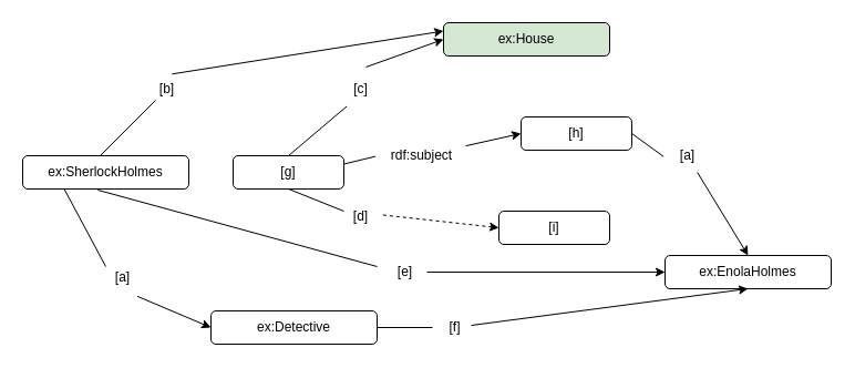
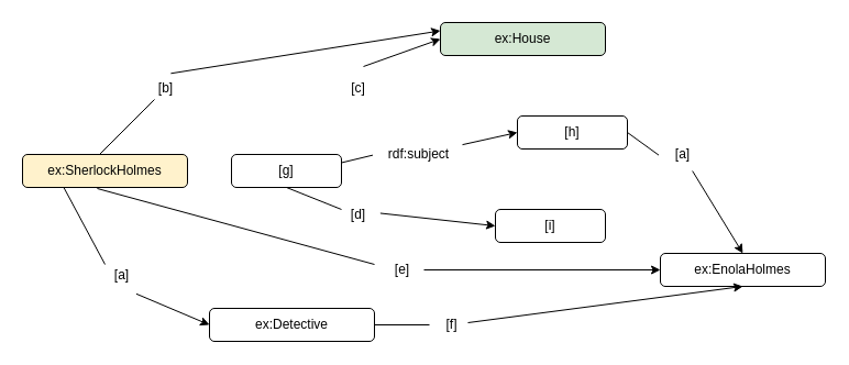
  <mxCell id="0" />
  <mxCell id="1" parent="0" />
- <mxCell id="2" value="ex:SherlockHolmes" style="rounded=1;whiteSpace=wrap;html=1;" parent="1" vertex="1"><mxGeometry x="20" y="140" width="150" height="30" as="geometry" /></mxCell>
+ <mxCell id="2" value="ex:SherlockHolmes" style="rounded=1;whiteSpace=wrap;html=1;fillColor=#fff2cc;" parent="1" vertex="1"><mxGeometry x="20" y="140" width="150" height="30" as="geometry" /></mxCell>
  <mxCell id="3" value="ex:EnolaHolmes" style="rounded=1;whiteSpace=wrap;html=1;" parent="1" vertex="1"><mxGeometry x="600" y="230" width="150" height="30" as="geometry" /></mxCell>
  <mxCell id="4" value="ex:Detective" style="rounded=1;whiteSpace=wrap;html=1;" parent="1" vertex="1"><mxGeometry x="190" y="280" width="150" height="30" as="geometry" /></mxCell>
  <mxCell id="5" value="ex:House" style="rounded=1;whiteSpace=wrap;html=1;fillColor=#d5e8d4;" parent="1" vertex="1"><mxGeometry x="400" y="20" width="150" height="30" as="geometry" /></mxCell>
  <mxCell id="6" value="[g]" style="rounded=1;whiteSpace=wrap;html=1;" parent="1" vertex="1"><mxGeometry x="210" y="140" width="100" height="30" as="geometry" /></mxCell>
  <mxCell id="7" value="[h]" style="rounded=1;whiteSpace=wrap;html=1;" parent="1" vertex="1"><mxGeometry x="470" y="105" width="100" height="30" as="geometry" /></mxCell>
  <mxCell id="8" value="[i]" style="rounded=1;whiteSpace=wrap;html=1;" parent="1" vertex="1"><mxGeometry x="450" y="190" width="100" height="30" as="geometry" /></mxCell>
  <mxCell id="9" value="" style="endArrow=none;html=1;rounded=0;" parent="1" edge="1"><mxGeometry width="50" height="50" relative="1" as="geometry"><mxPoint x="90" y="140" as="sourcePoint" /><mxPoint x="140" y="90" as="targetPoint" /></mxGeometry></mxCell>
  <mxCell id="10" value="" style="endArrow=none;html=1;rounded=0;exitX=0.453;exitY=1.033;exitDx=0;exitDy=0;exitPerimeter=0;" parent="1" source="2" edge="1"><mxGeometry width="50" height="50" relative="1" as="geometry"><mxPoint x="150" y="250" as="sourcePoint" /><mxPoint x="340" y="240" as="targetPoint" /></mxGeometry></mxCell>
  <mxCell id="11" value="[e]" style="text;html=1;align=center;verticalAlign=middle;resizable=0;points=[];autosize=1;strokeColor=none;fillColor=none;" parent="1" vertex="1"><mxGeometry x="345" y="230" width="40" height="30" as="geometry" /></mxCell>
  <mxCell id="12" value="" style="endArrow=classic;html=1;rounded=0;entryX=0;entryY=0.5;entryDx=0;entryDy=0;" parent="1" source="11" target="3" edge="1"><mxGeometry width="50" height="50" relative="1" as="geometry"><mxPoint x="440" y="310" as="sourcePoint" /><mxPoint x="490" y="260" as="targetPoint" /></mxGeometry></mxCell>
  <mxCell id="13" value="" style="endArrow=none;html=1;rounded=0;exitX=1;exitY=0.5;exitDx=0;exitDy=0;entryX=-0.037;entryY=0.521;entryDx=0;entryDy=0;entryPerimeter=0;" parent="1" source="7" target="14" edge="1"><mxGeometry width="50" height="50" relative="1" as="geometry"><mxPoint x="540" y="160" as="sourcePoint" /><mxPoint x="540" y="145" as="targetPoint" /></mxGeometry></mxCell>
  <mxCell id="14" value="[a]" style="text;html=1;align=center;verticalAlign=middle;resizable=0;points=[];autosize=1;strokeColor=none;fillColor=none;" parent="1" vertex="1"><mxGeometry x="600" y="125" width="40" height="30" as="geometry" /></mxCell>
  <mxCell id="15" value="" style="endArrow=classic;html=1;rounded=0;entryX=0.5;entryY=0;entryDx=0;entryDy=0;" parent="1" source="14" target="3" edge="1"><mxGeometry width="50" height="50" relative="1" as="geometry"><mxPoint x="400" y="240" as="sourcePoint" /><mxPoint x="450" y="190" as="targetPoint" /></mxGeometry></mxCell>
- <mxCell id="16" value="" style="endArrow=none;html=1;rounded=0;exitX=0.5;exitY=0;exitDx=0;exitDy=0;entryX=0.189;entryY=1.017;entryDx=0;entryDy=0;entryPerimeter=0;" parent="1" source="6" target="18" edge="1"><mxGeometry width="50" height="50" relative="1" as="geometry"><mxPoint x="280" y="130" as="sourcePoint" /><mxPoint x="320" y="90" as="targetPoint" /></mxGeometry></mxCell>
  <mxCell id="17" value="" style="endArrow=classic;html=1;rounded=0;entryX=0;entryY=0.5;entryDx=0;entryDy=0;" parent="1" target="5" edge="1"><mxGeometry width="50" height="50" relative="1" as="geometry"><mxPoint x="330" y="60" as="sourcePoint" /><mxPoint x="400" y="30" as="targetPoint" /></mxGeometry></mxCell>
  <mxCell id="18" value="[c]" style="text;html=1;align=center;verticalAlign=middle;resizable=0;points=[];autosize=1;strokeColor=none;fillColor=none;" parent="1" vertex="1"><mxGeometry x="305" y="65" width="40" height="30" as="geometry" /></mxCell>
  <mxCell id="19" value="" style="endArrow=classic;html=1;rounded=0;exitX=0.622;exitY=0.043;exitDx=0;exitDy=0;exitPerimeter=0;entryX=0;entryY=0.25;entryDx=0;entryDy=0;" parent="1" source="20" target="5" edge="1"><mxGeometry width="50" height="50" relative="1" as="geometry"><mxPoint x="200" y="70" as="sourcePoint" /><mxPoint x="250" y="20" as="targetPoint" /></mxGeometry></mxCell>
  <mxCell id="20" value="[b]" style="text;html=1;align=center;verticalAlign=middle;resizable=0;points=[];autosize=1;strokeColor=none;fillColor=none;" parent="1" vertex="1"><mxGeometry x="130" y="65" width="40" height="30" as="geometry" /></mxCell>
  <mxCell id="21" value="" style="endArrow=none;html=1;rounded=0;exitX=1;exitY=0.25;exitDx=0;exitDy=0;entryX=-0.019;entryY=0.521;entryDx=0;entryDy=0;entryPerimeter=0;" parent="1" source="6" target="22" edge="1"><mxGeometry width="50" height="50" relative="1" as="geometry"><mxPoint x="350" y="140" as="sourcePoint" /><mxPoint x="340" y="140" as="targetPoint" /></mxGeometry></mxCell>
  <mxCell id="22" value="rdf:subject" style="text;html=1;align=center;verticalAlign=middle;resizable=0;points=[];autosize=1;strokeColor=none;fillColor=none;" parent="1" vertex="1"><mxGeometry x="340" y="125" width="80" height="30" as="geometry" /></mxCell>
  <mxCell id="23" value="" style="endArrow=classic;html=1;rounded=0;entryX=0;entryY=0.5;entryDx=0;entryDy=0;" parent="1" source="22" target="7" edge="1"><mxGeometry width="50" height="50" relative="1" as="geometry"><mxPoint x="400" y="120" as="sourcePoint" /><mxPoint x="450" y="70" as="targetPoint" /></mxGeometry></mxCell>
  <mxCell id="24" value="" style="endArrow=none;html=1;rounded=0;exitX=0.5;exitY=1;exitDx=0;exitDy=0;" parent="1" source="6" edge="1"><mxGeometry width="50" height="50" relative="1" as="geometry"><mxPoint x="330" y="210" as="sourcePoint" /><mxPoint x="310" y="190" as="targetPoint" /></mxGeometry></mxCell>
  <mxCell id="25" value="[d]" style="text;html=1;align=center;verticalAlign=middle;resizable=0;points=[];autosize=1;strokeColor=none;fillColor=none;" parent="1" vertex="1"><mxGeometry x="305" y="180" width="40" height="30" as="geometry" /></mxCell>
- <mxCell id="26" value="" style="endArrow=classic;html=1;rounded=0;exitX=1.009;exitY=0.449;exitDx=0;exitDy=0;exitPerimeter=0;entryX=0;entryY=0.5;entryDx=0;entryDy=0;dashed=1;" parent="1" source="25" target="8" edge="1"><mxGeometry width="50" height="50" relative="1" as="geometry"><mxPoint x="370" y="210" as="sourcePoint" /><mxPoint x="420" y="160" as="targetPoint" /></mxGeometry></mxCell>
+ <mxCell id="26" value="" style="endArrow=classic;html=1;rounded=0;exitX=1.009;exitY=0.449;exitDx=0;exitDy=0;exitPerimeter=0;entryX=0;entryY=0.5;entryDx=0;entryDy=0;" parent="1" source="25" target="8" edge="1"><mxGeometry width="50" height="50" relative="1" as="geometry"><mxPoint x="370" y="210" as="sourcePoint" /><mxPoint x="420" y="160" as="targetPoint" /></mxGeometry></mxCell>
  <mxCell id="27" value="" style="endArrow=none;html=1;rounded=0;entryX=0.25;entryY=1;entryDx=0;entryDy=0;" parent="1" target="2" edge="1"><mxGeometry width="50" height="50" relative="1" as="geometry"><mxPoint x="95" y="240" as="sourcePoint" /><mxPoint x="100" y="200" as="targetPoint" /></mxGeometry></mxCell>
  <mxCell id="28" value="[a]" style="text;html=1;align=center;verticalAlign=middle;resizable=0;points=[];autosize=1;strokeColor=none;fillColor=none;" parent="1" vertex="1"><mxGeometry x="90" y="235" width="40" height="30" as="geometry" /></mxCell>
  <mxCell id="29" value="" style="endArrow=classic;html=1;rounded=0;exitX=0.837;exitY=1.06;exitDx=0;exitDy=0;exitPerimeter=0;entryX=0;entryY=0.5;entryDx=0;entryDy=0;" parent="1" source="28" target="4" edge="1"><mxGeometry width="50" height="50" relative="1" as="geometry"><mxPoint x="135" y="280" as="sourcePoint" /><mxPoint x="185" y="230" as="targetPoint" /></mxGeometry></mxCell>
  <mxCell id="30" value="" style="endArrow=none;html=1;rounded=0;exitX=1;exitY=0.5;exitDx=0;exitDy=0;" parent="1" source="4" edge="1"><mxGeometry width="50" height="50" relative="1" as="geometry"><mxPoint x="370" y="330" as="sourcePoint" /><mxPoint x="390" y="295" as="targetPoint" /></mxGeometry></mxCell>
  <mxCell id="31" value="[f]" style="text;html=1;align=center;verticalAlign=middle;resizable=0;points=[];autosize=1;strokeColor=none;fillColor=none;" parent="1" vertex="1"><mxGeometry x="395" y="280" width="30" height="30" as="geometry" /></mxCell>
  <mxCell id="32" value="" style="endArrow=classic;html=1;rounded=0;entryX=0.5;entryY=1;entryDx=0;entryDy=0;" parent="1" source="31" target="3" edge="1"><mxGeometry width="50" height="50" relative="1" as="geometry"><mxPoint x="440" y="290" as="sourcePoint" /><mxPoint x="400" y="160" as="targetPoint" /></mxGeometry></mxCell>
